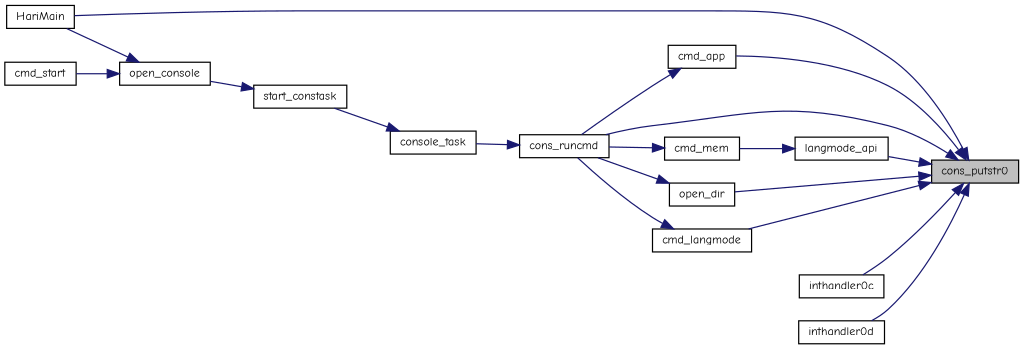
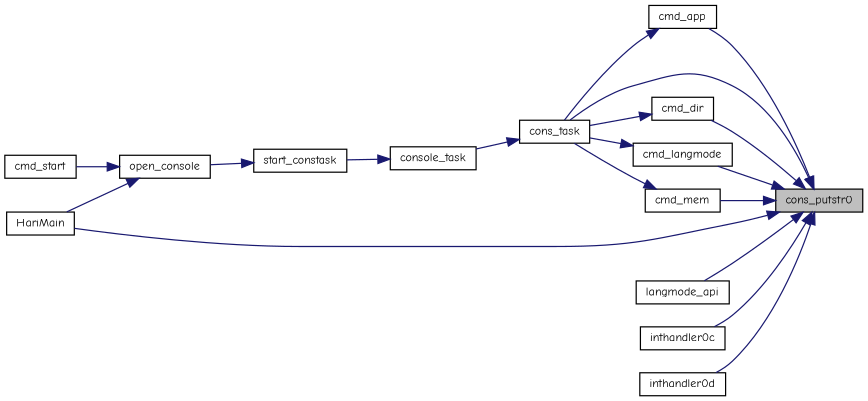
  digraph {
    fontname="Comic Neue"
    rankdir=RL
    node [color=black fillcolor=white fontname="Comic Neue" fontsize=10 shape=record style=filled]
    edge [color=midnightblue dir=back fontname="Comic Neue" fontsize=10 labelfontname=Helvetica labelfontsize=10 style=solid]
    n1 [fillcolor=grey75 fontcolor=black height=0.2 label=cons_putstr0 width=0.4]
    n2 [height=0.2 label=cmd_app width=0.4]
-   n3 [height=0.2 label=cons_runcmd width=0.4]
+   n3 [height=0.2 label=cons_task width=0.4]
    n4 [height=0.2 label=HariMain width=0.4]
-   n5 [height=0.2 label=open_dir width=0.4]
+   n5 [height=0.2 label=cmd_dir width=0.4]
    n6 [height=0.2 label=cmd_langmode width=0.4]
    n7 [height=0.2 label=cmd_mem width=0.4]
    n8 [height=0.2 label=langmode_api width=0.4]
    n9 [height=0.2 label=inthandler0c width=0.4]
    n10 [height=0.2 label=inthandler0d width=0.4]
    n11 [height=0.2 label=console_task width=0.4]
    n12 [height=0.2 label=start_constask width=0.4]
    n13 [height=0.2 label=open_console width=0.4]
    n14 [height=0.2 label=cmd_start width=0.4]
    n1 -> n2
    n1 -> n3
    n1 -> n4
    n1 -> n5
    n1 -> n6
-   n8 -> n7
+   n1 -> n7
    n1 -> n8
    n1 -> n9
    n1 -> n10
    n2 -> n3
    n3 -> n11
    n5 -> n3
    n6 -> n3
    n7 -> n3
    n11 -> n12
    n12 -> n13
    n13 -> n4
    n13 -> n14
  }
